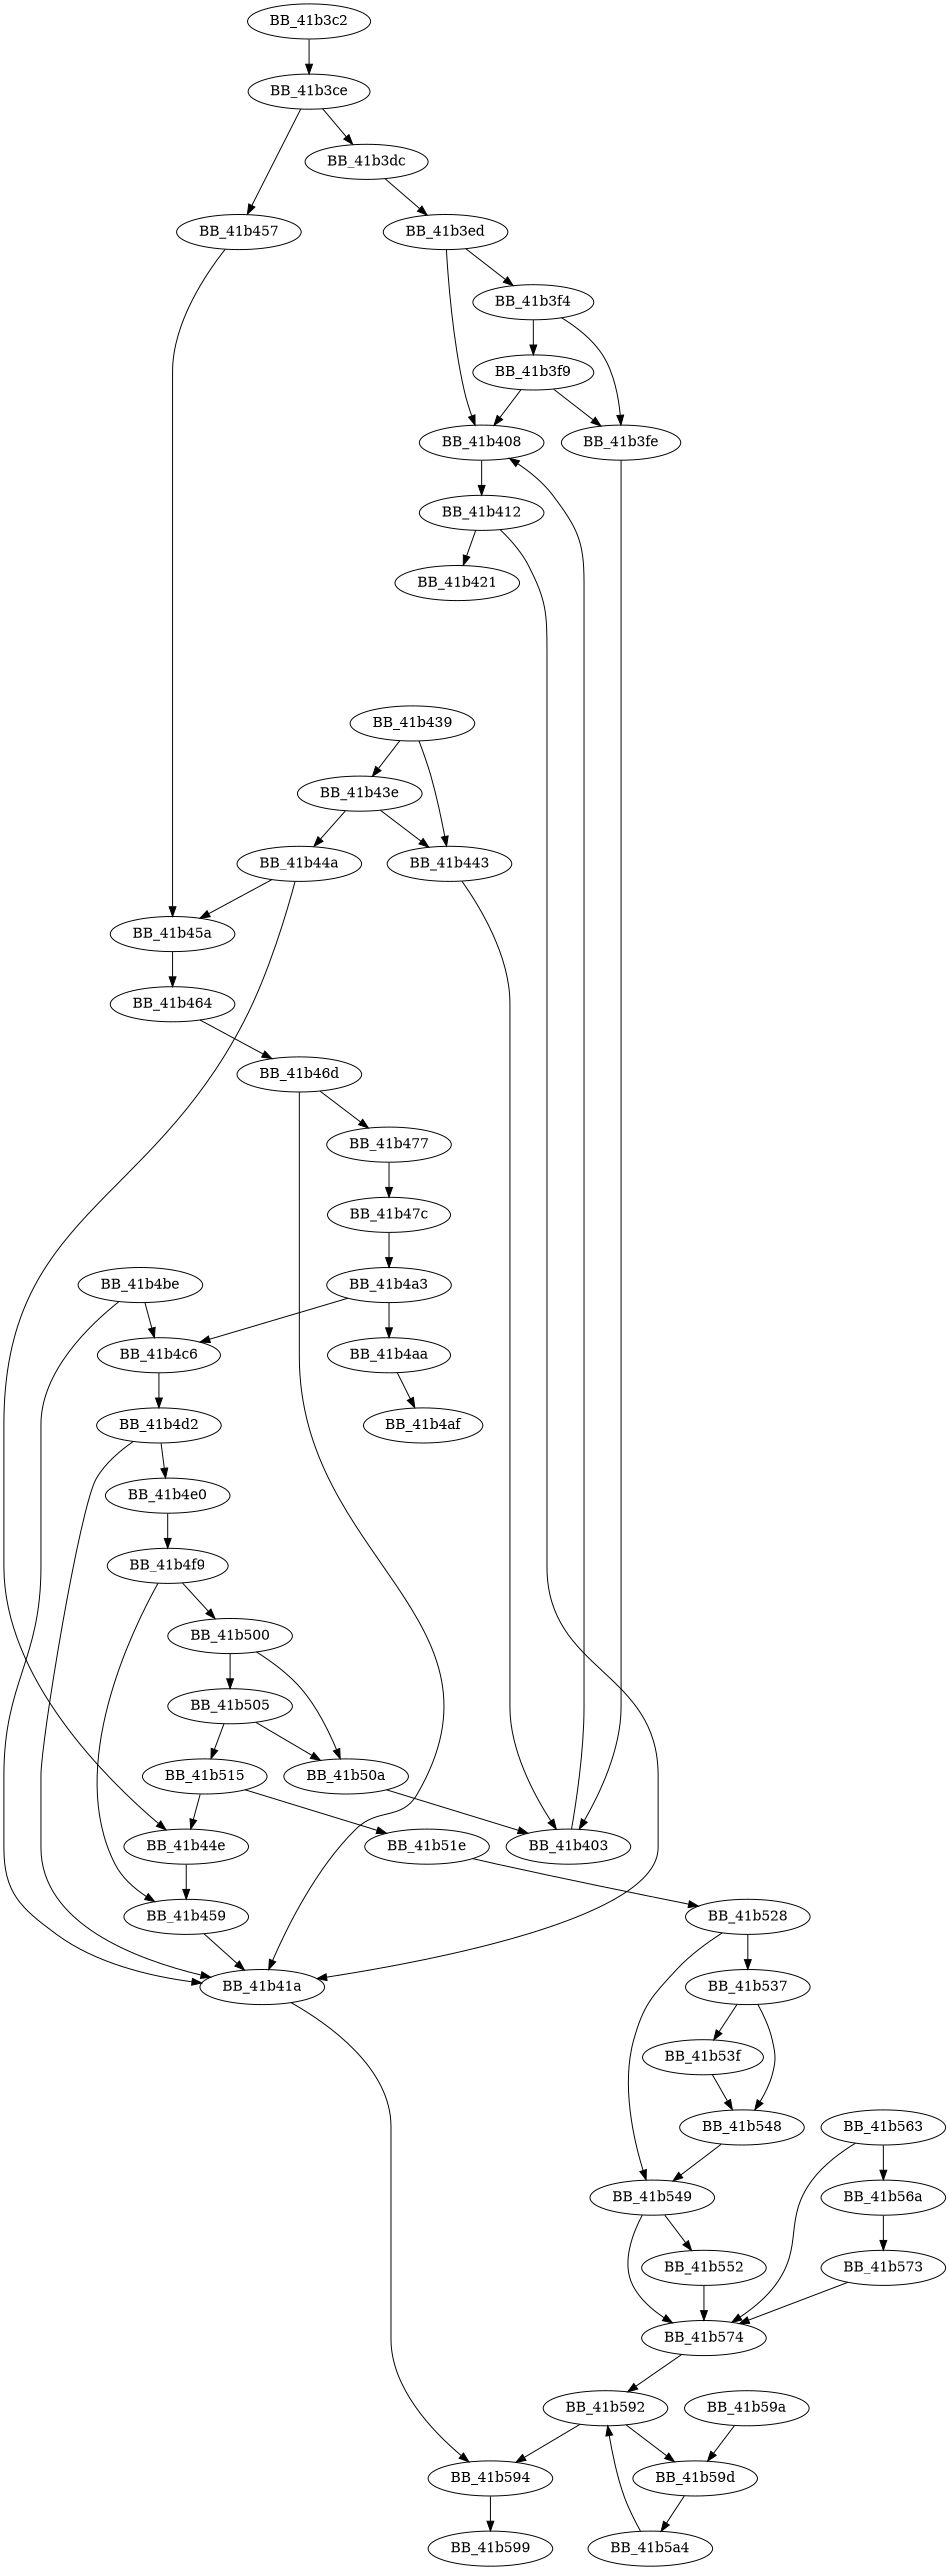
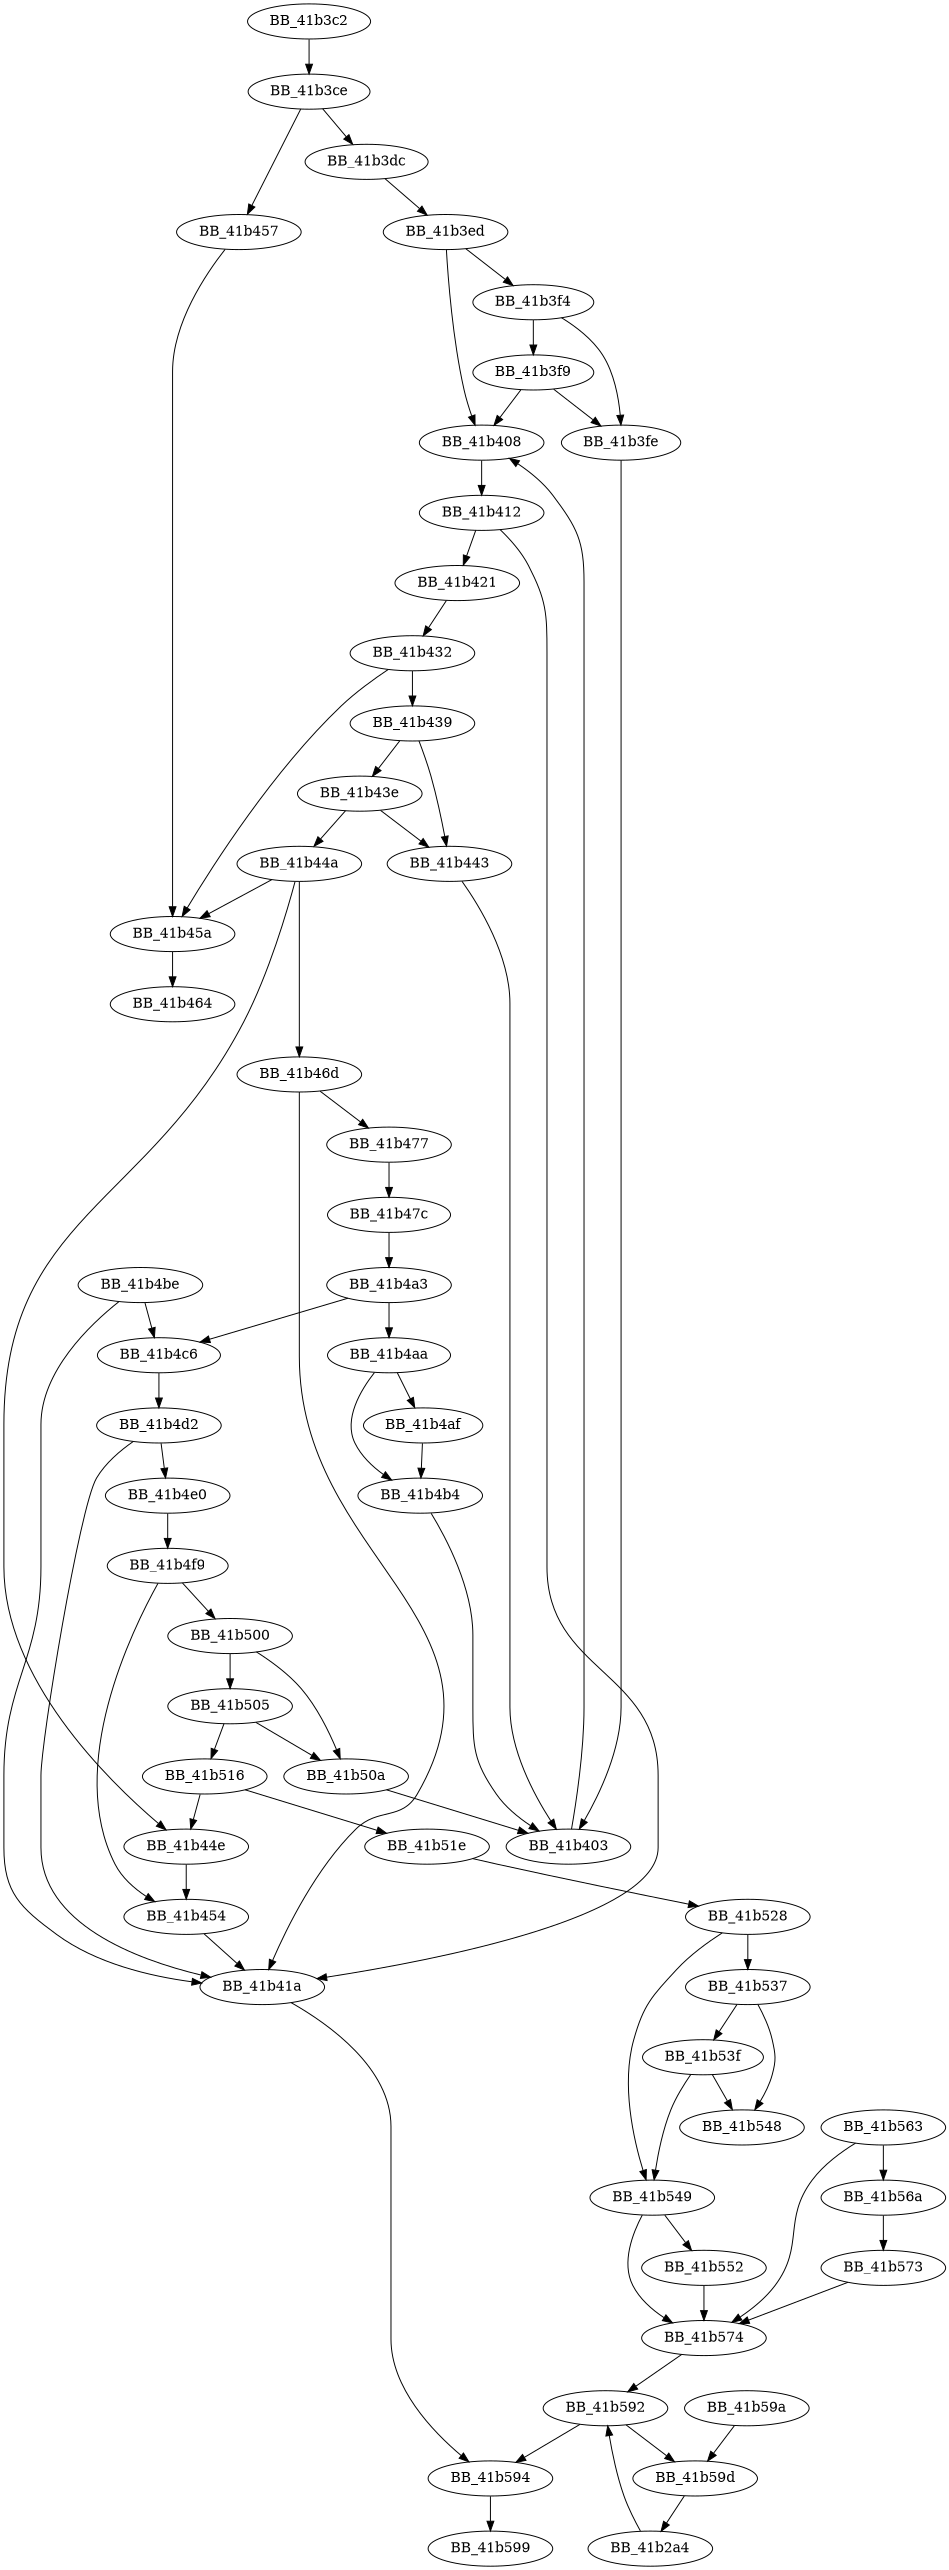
  digraph {
    BB_41b3c2
    BB_41b3ce
    BB_41b3dc
    BB_41b457
    BB_41b3ed
    BB_41b45a
    BB_41b3f4
    BB_41b408
    BB_41b464
    BB_41b3f9
    BB_41b3fe
    BB_41b412
    BB_41b403
    BB_41b41a
    BB_41b421
    BB_41b594
+   BB_41b432
    BB_41b599
    BB_41b439
    BB_41b43e
    BB_41b443
    BB_41b44a
    BB_41b46d
    BB_41b44e
-   BB_41b454 [label=BB_41b459]
+   BB_41b454
    BB_41b477
    BB_41b47c
    BB_41b4a3
    BB_41b4aa
    BB_41b4c6
    BB_41b4af
+   BB_41b4b4
    BB_41b4d2
    BB_41b4e0
    BB_41b4be
    BB_41b4f9
    BB_41b500
    BB_41b505
    BB_41b50a
    BB_41b51e
    BB_41b528
-   BB_41b516 [label=BB_41b515]
+   BB_41b516
    BB_41b537
    BB_41b549
    BB_41b53f
    BB_41b548
    BB_41b552
    BB_41b574
    BB_41b592
    BB_41b59d
    BB_41b563
    BB_41b56a
    BB_41b573
-   BB_41b5a4
+   BB_41b5a4 [label=BB_41b2a4]
    BB_41b59a
    BB_41b3c2 -> BB_41b3ce
    BB_41b3ce -> BB_41b3dc
    BB_41b3ce -> BB_41b457
    BB_41b3dc -> BB_41b3ed
    BB_41b457 -> BB_41b45a
    BB_41b3ed -> BB_41b3f4
    BB_41b3ed -> BB_41b408
    BB_41b45a -> BB_41b464
    BB_41b3f4 -> BB_41b3f9
    BB_41b3f4 -> BB_41b3fe
    BB_41b408 -> BB_41b412
-   BB_41b464 -> BB_41b46d
+   BB_41b44a -> BB_41b46d
    BB_41b3f9 -> BB_41b408
    BB_41b3f9 -> BB_41b3fe
    BB_41b3fe -> BB_41b403
    BB_41b412 -> BB_41b41a
    BB_41b412 -> BB_41b421
    BB_41b403 -> BB_41b408
    BB_41b41a -> BB_41b594
+   BB_41b421 -> BB_41b432
    BB_41b594 -> BB_41b599
+   BB_41b432 -> BB_41b45a
+   BB_41b432 -> BB_41b439
    BB_41b439 -> BB_41b43e
    BB_41b439 -> BB_41b443
    BB_41b43e -> BB_41b443
    BB_41b43e -> BB_41b44a
    BB_41b443 -> BB_41b403
    BB_41b44a -> BB_41b45a
    BB_41b44a -> BB_41b44e
    BB_41b46d -> BB_41b41a
    BB_41b46d -> BB_41b477
    BB_41b44e -> BB_41b454
    BB_41b454 -> BB_41b41a
    BB_41b477 -> BB_41b47c
    BB_41b47c -> BB_41b4a3
    BB_41b4a3 -> BB_41b4aa
    BB_41b4a3 -> BB_41b4c6
    BB_41b4aa -> BB_41b4af
+   BB_41b4aa -> BB_41b4b4
    BB_41b4c6 -> BB_41b4d2
+   BB_41b4af -> BB_41b4b4
+   BB_41b4b4 -> BB_41b403
    BB_41b4d2 -> BB_41b41a
    BB_41b4d2 -> BB_41b4e0
    BB_41b4e0 -> BB_41b4f9
    BB_41b4be -> BB_41b41a
    BB_41b4be -> BB_41b4c6
    BB_41b4f9 -> BB_41b454
    BB_41b4f9 -> BB_41b500
    BB_41b500 -> BB_41b505
    BB_41b500 -> BB_41b50a
    BB_41b505 -> BB_41b50a
    BB_41b505 -> BB_41b516
    BB_41b50a -> BB_41b403
    BB_41b51e -> BB_41b528
    BB_41b528 -> BB_41b537
    BB_41b528 -> BB_41b549
    BB_41b516 -> BB_41b44e
    BB_41b516 -> BB_41b51e
    BB_41b537 -> BB_41b53f
    BB_41b537 -> BB_41b548
    BB_41b549 -> BB_41b552
    BB_41b549 -> BB_41b574
    BB_41b53f -> BB_41b548
-   BB_41b548 -> BB_41b549
+   BB_41b53f -> BB_41b549
    BB_41b552 -> BB_41b574
    BB_41b574 -> BB_41b592
    BB_41b592 -> BB_41b594
    BB_41b592 -> BB_41b59d
    BB_41b59d -> BB_41b5a4
    BB_41b563 -> BB_41b574
    BB_41b563 -> BB_41b56a
    BB_41b56a -> BB_41b573
    BB_41b573 -> BB_41b574
    BB_41b5a4 -> BB_41b592
    BB_41b59a -> BB_41b59d
  }
